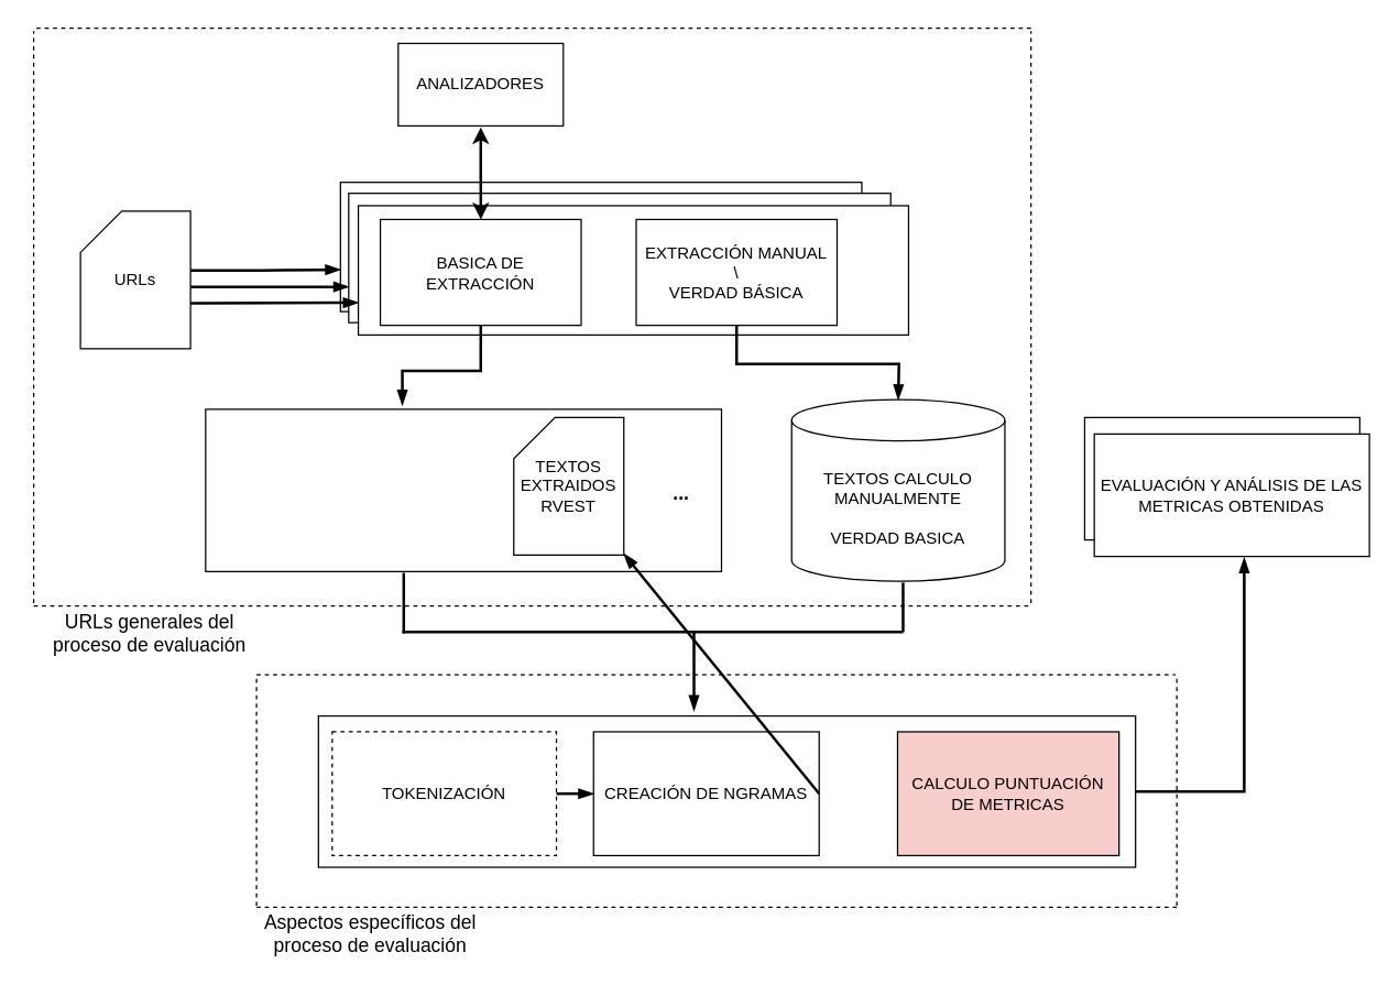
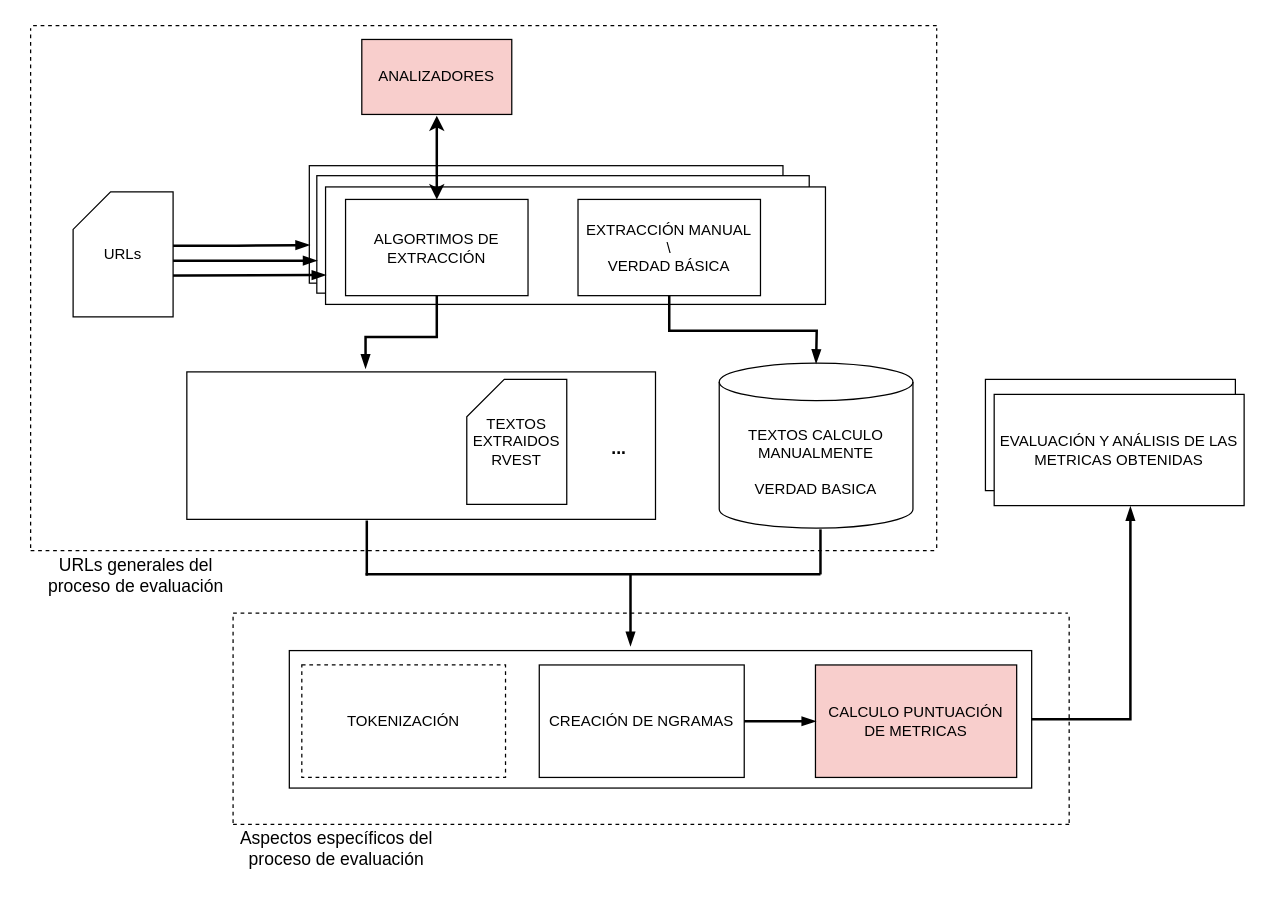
  <mxCell id="0" />
  <mxCell id="1" parent="0" />
  <mxCell id="2" value="" style="rounded=0;whiteSpace=wrap;html=1;strokeWidth=1;" parent="1" vertex="1"><mxGeometry x="247" y="132" width="379" height="94" as="geometry" /></mxCell>
  <mxCell id="3" value="" style="rounded=0;whiteSpace=wrap;html=1;strokeWidth=1;" parent="1" vertex="1"><mxGeometry x="253" y="140" width="394" height="94" as="geometry" /></mxCell>
  <mxCell id="4" value="" style="rounded=0;whiteSpace=wrap;html=1;strokeWidth=1;fillColor=default;" parent="1" vertex="1"><mxGeometry x="260" y="149" width="400" height="94" as="geometry" /></mxCell>
  <mxCell id="5" value="" style="endArrow=blockThin;html=1;rounded=0;strokeWidth=2;entryX=0;entryY=0.75;entryDx=0;entryDy=0;endFill=1;" parent="1" target="4" edge="1"><mxGeometry width="50" height="50" relative="1" as="geometry"><mxPoint x="97" y="220" as="sourcePoint" /><mxPoint x="523" y="273" as="targetPoint" /></mxGeometry></mxCell>
  <mxCell id="6" value="" style="endArrow=blockThin;html=1;rounded=0;strokeWidth=2;entryX=0;entryY=0.75;entryDx=0;entryDy=0;endFill=1;" parent="1" edge="1"><mxGeometry width="50" height="50" relative="1" as="geometry"><mxPoint x="98" y="208" as="sourcePoint" /><mxPoint x="253" y="208" as="targetPoint" /></mxGeometry></mxCell>
  <mxCell id="7" value="" style="endArrow=blockThin;html=1;rounded=0;strokeWidth=2;entryX=0;entryY=0.75;entryDx=0;entryDy=0;endFill=1;" parent="1" edge="1"><mxGeometry width="50" height="50" relative="1" as="geometry"><mxPoint x="98" y="196" as="sourcePoint" /><mxPoint x="247" y="195.5" as="targetPoint" /><Array as="points"><mxPoint x="189" y="196" /></Array></mxGeometry></mxCell>
- <mxCell id="8" value="BASICA DE EXTRACCIÓN" style="rounded=0;whiteSpace=wrap;html=1;strokeWidth=1;" parent="1" vertex="1"><mxGeometry x="276" y="159" width="146" height="77" as="geometry" /></mxCell>
+ <mxCell id="8" value="ALGORTIMOS DE EXTRACCIÓN" style="rounded=0;whiteSpace=wrap;html=1;strokeWidth=1;" parent="1" vertex="1"><mxGeometry x="276" y="159" width="146" height="77" as="geometry" /></mxCell>
  <mxCell id="9" value="" style="endArrow=classic;startArrow=classic;html=1;rounded=0;strokeWidth=2;entryX=0.5;entryY=0;entryDx=0;entryDy=0;" parent="1" target="8" edge="1"><mxGeometry width="50" height="50" relative="1" as="geometry"><mxPoint x="349" y="92" as="sourcePoint" /><mxPoint x="523" y="266" as="targetPoint" /><Array as="points" /></mxGeometry></mxCell>
- <mxCell id="10" value="ANALIZADORES" style="rounded=0;whiteSpace=wrap;html=1;strokeWidth=1;" parent="1" vertex="1"><mxGeometry x="289" y="31" width="120" height="60" as="geometry" /></mxCell>
+ <mxCell id="10" value="ANALIZADORES" style="rounded=0;whiteSpace=wrap;html=1;strokeWidth=1;fillColor=#f8cecc;" parent="1" vertex="1"><mxGeometry x="289" y="31" width="120" height="60" as="geometry" /></mxCell>
  <mxCell id="11" value="EXTRACCIÓN MANUAL &lt;br&gt;\ &lt;br&gt;VERDAD BÁSICA" style="rounded=0;whiteSpace=wrap;html=1;strokeWidth=1;" parent="1" vertex="1"><mxGeometry x="462" y="159" width="146" height="77" as="geometry" /></mxCell>
  <mxCell id="12" value="URLs" style="shape=card;whiteSpace=wrap;html=1;strokeWidth=1;" parent="1" vertex="1"><mxGeometry x="58" y="153" width="80" height="100" as="geometry" /></mxCell>
  <mxCell id="13" value="" style="endArrow=none;dashed=1;html=1;strokeWidth=1;rounded=1;strokeColor=default;" parent="1" edge="1"><mxGeometry width="50" height="50" relative="1" as="geometry"><mxPoint x="24" y="438" as="sourcePoint" /><mxPoint x="24" y="22" as="targetPoint" /></mxGeometry></mxCell>
  <mxCell id="14" value="" style="endArrow=none;dashed=1;html=1;strokeWidth=1;rounded=1;strokeColor=default;" parent="1" edge="1"><mxGeometry width="50" height="50" relative="1" as="geometry"><mxPoint x="26" y="20" as="sourcePoint" /><mxPoint x="752" y="20" as="targetPoint" /></mxGeometry></mxCell>
  <mxCell id="15" value="&lt;font style=&quot;font-size: 14px&quot;&gt;URLs generales del proceso de evaluación&lt;/font&gt;" style="text;html=1;strokeColor=none;fillColor=none;align=center;verticalAlign=middle;whiteSpace=wrap;rounded=0;shadow=0;glass=0;dashed=1;sketch=0;" parent="1" vertex="1"><mxGeometry x="20" y="429" width="177" height="61" as="geometry" /></mxCell>
  <mxCell id="16" value="" style="rounded=0;whiteSpace=wrap;html=1;" vertex="1" parent="1"><mxGeometry x="149" y="297" width="375" height="118" as="geometry" /></mxCell>
  <mxCell id="17" value="TEXTOS EXTRAIDOS RVEST" style="shape=card;whiteSpace=wrap;html=1;" vertex="1" parent="1"><mxGeometry x="373" y="303" width="80" height="100" as="geometry" /></mxCell>
  <mxCell id="18" value="TEXTOS CALCULO MANUALMENTE &lt;br&gt;&lt;br&gt;VERDAD BASICA" style="shape=cylinder3;whiteSpace=wrap;html=1;boundedLbl=1;backgroundOutline=1;size=15;" vertex="1" parent="1"><mxGeometry x="575" y="290" width="155" height="132" as="geometry" /></mxCell>
  <mxCell id="19" value="&lt;font style=&quot;font-size: 14px&quot;&gt;&lt;b&gt;...&lt;/b&gt;&lt;/font&gt;" style="text;html=1;strokeColor=none;fillColor=none;align=center;verticalAlign=middle;whiteSpace=wrap;rounded=0;" vertex="1" parent="1"><mxGeometry x="465" y="343" width="60" height="30" as="geometry" /></mxCell>
  <mxCell id="20" value="" style="endArrow=blockThin;html=1;rounded=0;strokeWidth=2;endFill=1;exitX=0.5;exitY=1;exitDx=0;exitDy=0;" edge="1" parent="1" source="8"><mxGeometry width="50" height="50" relative="1" as="geometry"><mxPoint x="730" y="281.5" as="sourcePoint" /><mxPoint x="292" y="294" as="targetPoint" /><Array as="points"><mxPoint x="349" y="269" /><mxPoint x="292" y="269" /></Array></mxGeometry></mxCell>
  <mxCell id="21" value="" style="endArrow=blockThin;html=1;rounded=0;strokeWidth=2;entryX=0.5;entryY=0;entryDx=0;entryDy=0;endFill=1;exitX=0.5;exitY=1;exitDx=0;exitDy=0;entryPerimeter=0;" edge="1" parent="1" source="11" target="18"><mxGeometry width="50" height="50" relative="1" as="geometry"><mxPoint x="480" y="480.5" as="sourcePoint" /><mxPoint x="643" y="480" as="targetPoint" /><Array as="points"><mxPoint x="535" y="264" /><mxPoint x="653" y="264" /></Array></mxGeometry></mxCell>
  <mxCell id="22" value="" style="endArrow=none;dashed=1;html=1;strokeWidth=1;rounded=1;strokeColor=default;" edge="1" parent="1"><mxGeometry width="50" height="50" relative="1" as="geometry"><mxPoint x="24" y="440" as="sourcePoint" /><mxPoint x="750" y="440" as="targetPoint" /></mxGeometry></mxCell>
  <mxCell id="23" value="" style="endArrow=none;dashed=1;html=1;strokeWidth=1;rounded=1;strokeColor=default;" edge="1" parent="1"><mxGeometry width="50" height="50" relative="1" as="geometry"><mxPoint x="749" y="438" as="sourcePoint" /><mxPoint x="749" y="22" as="targetPoint" /></mxGeometry></mxCell>
  <mxCell id="24" value="" style="endArrow=none;html=1;rounded=0;strokeWidth=2;" edge="1" parent="1"><mxGeometry width="50" height="50" relative="1" as="geometry"><mxPoint x="292" y="459" as="sourcePoint" /><mxPoint x="656" y="459" as="targetPoint" /></mxGeometry></mxCell>
  <mxCell id="25" value="" style="endArrow=none;html=1;rounded=0;strokeWidth=2;exitX=0.384;exitY=1.008;exitDx=0;exitDy=0;exitPerimeter=0;" edge="1" parent="1" source="16"><mxGeometry width="50" height="50" relative="1" as="geometry"><mxPoint x="491" y="361" as="sourcePoint" /><mxPoint x="293" y="460" as="targetPoint" /></mxGeometry></mxCell>
  <mxCell id="26" value="" style="endArrow=none;html=1;rounded=0;strokeWidth=2;" edge="1" parent="1"><mxGeometry width="50" height="50" relative="1" as="geometry"><mxPoint x="656" y="423" as="sourcePoint" /><mxPoint x="656" y="459.06" as="targetPoint" /></mxGeometry></mxCell>
  <mxCell id="27" value="" style="endArrow=blockThin;html=1;rounded=0;strokeWidth=2;endFill=1;" edge="1" parent="1"><mxGeometry width="50" height="50" relative="1" as="geometry"><mxPoint x="504" y="458" as="sourcePoint" /><mxPoint x="504" y="516" as="targetPoint" /></mxGeometry></mxCell>
  <mxCell id="28" value="" style="rounded=0;whiteSpace=wrap;html=1;fillColor=default;gradientColor=none;strokeColor=default;" vertex="1" parent="1"><mxGeometry x="231" y="520" width="594" height="110" as="geometry" /></mxCell>
  <mxCell id="29" value="TOKENIZACIÓN" style="rounded=0;whiteSpace=wrap;html=1;strokeWidth=1;dashed=1;" vertex="1" parent="1"><mxGeometry x="241" y="531.5" width="163" height="90" as="geometry" /></mxCell>
  <mxCell id="30" value="CREACIÓN DE NGRAMAS" style="rounded=0;whiteSpace=wrap;html=1;strokeWidth=1;" vertex="1" parent="1"><mxGeometry x="431" y="531.5" width="164" height="90" as="geometry" /></mxCell>
  <mxCell id="31" value="CALCULO PUNTUACIÓN DE METRICAS" style="rounded=0;whiteSpace=wrap;html=1;strokeWidth=1;fillColor=#f8cecc;" vertex="1" parent="1"><mxGeometry x="652" y="531.5" width="161" height="90" as="geometry" /></mxCell>
- <mxCell id="32" value="" style="endArrow=blockThin;html=1;rounded=0;strokeWidth=2;endFill=1;exitX=1;exitY=0.5;exitDx=0;exitDy=0;entryX=0;entryY=0.5;entryDx=0;entryDy=0;" edge="1" parent="1" source="29" target="30"><mxGeometry width="50" height="50" relative="1" as="geometry"><mxPoint x="407" y="576" as="sourcePoint" /><mxPoint x="449" y="576" as="targetPoint" /></mxGeometry></mxCell>
- <mxCell id="33" value="" style="endArrow=blockThin;html=1;rounded=0;strokeWidth=2;endFill=1;exitX=1;exitY=0.5;exitDx=0;exitDy=0;" edge="1" parent="1" source="30" target="17"><mxGeometry width="50" height="50" relative="1" as="geometry"><mxPoint x="819" y="438.5" as="sourcePoint" /><mxPoint x="982" y="438" as="targetPoint" /></mxGeometry></mxCell>
+ <mxCell id="33" value="" style="endArrow=blockThin;html=1;rounded=0;strokeWidth=2;entryX=0;entryY=0.5;entryDx=0;entryDy=0;endFill=1;exitX=1;exitY=0.5;exitDx=0;exitDy=0;" edge="1" parent="1" source="30" target="31"><mxGeometry width="50" height="50" relative="1" as="geometry"><mxPoint x="819" y="438.5" as="sourcePoint" /><mxPoint x="982" y="438" as="targetPoint" /></mxGeometry></mxCell>
  <mxCell id="34" value="" style="endArrow=none;dashed=1;html=1;strokeWidth=1;rounded=1;strokeColor=default;" edge="1" parent="1"><mxGeometry width="50" height="50" relative="1" as="geometry"><mxPoint x="186" y="658" as="sourcePoint" /><mxPoint x="186" y="490" as="targetPoint" /></mxGeometry></mxCell>
  <mxCell id="35" value="" style="endArrow=none;dashed=1;html=1;strokeWidth=1;rounded=1;strokeColor=default;" edge="1" parent="1"><mxGeometry width="50" height="50" relative="1" as="geometry"><mxPoint x="186" y="659" as="sourcePoint" /><mxPoint x="855" y="659" as="targetPoint" /></mxGeometry></mxCell>
  <mxCell id="36" value="" style="endArrow=none;dashed=1;html=1;strokeWidth=1;rounded=1;strokeColor=default;" edge="1" parent="1"><mxGeometry width="50" height="50" relative="1" as="geometry"><mxPoint x="186" y="490" as="sourcePoint" /><mxPoint x="854" y="490" as="targetPoint" /></mxGeometry></mxCell>
  <mxCell id="37" value="" style="endArrow=none;dashed=1;html=1;strokeWidth=1;rounded=1;strokeColor=default;" edge="1" parent="1"><mxGeometry width="50" height="50" relative="1" as="geometry"><mxPoint x="855" y="658" as="sourcePoint" /><mxPoint x="855" y="490" as="targetPoint" /></mxGeometry></mxCell>
  <mxCell id="38" value="" style="rounded=0;whiteSpace=wrap;html=1;strokeColor=default;fillColor=default;gradientColor=none;" vertex="1" parent="1"><mxGeometry x="788" y="303" width="200" height="89" as="geometry" /></mxCell>
  <mxCell id="39" value="EVALUACIÓN Y ANÁLISIS DE LAS METRICAS OBTENIDAS" style="rounded=0;whiteSpace=wrap;html=1;strokeColor=default;fillColor=default;gradientColor=none;" vertex="1" parent="1"><mxGeometry x="795" y="315" width="200" height="89" as="geometry" /></mxCell>
  <mxCell id="40" value="" style="endArrow=blockThin;html=1;rounded=0;strokeWidth=2;endFill=1;exitX=1;exitY=0.5;exitDx=0;exitDy=0;entryX=0.545;entryY=1.011;entryDx=0;entryDy=0;entryPerimeter=0;" edge="1" parent="1" source="28" target="39"><mxGeometry width="50" height="50" relative="1" as="geometry"><mxPoint x="958" y="522" as="sourcePoint" /><mxPoint x="958" y="580" as="targetPoint" /><Array as="points"><mxPoint x="904" y="575" /></Array></mxGeometry></mxCell>
  <mxCell id="41" value="&lt;font style=&quot;font-size: 14px&quot;&gt;Aspectos específicos del proceso de evaluación&lt;/font&gt;" style="text;html=1;strokeColor=none;fillColor=none;align=center;verticalAlign=middle;whiteSpace=wrap;rounded=0;" vertex="1" parent="1"><mxGeometry x="186" y="645" width="166" height="65" as="geometry" /></mxCell>
